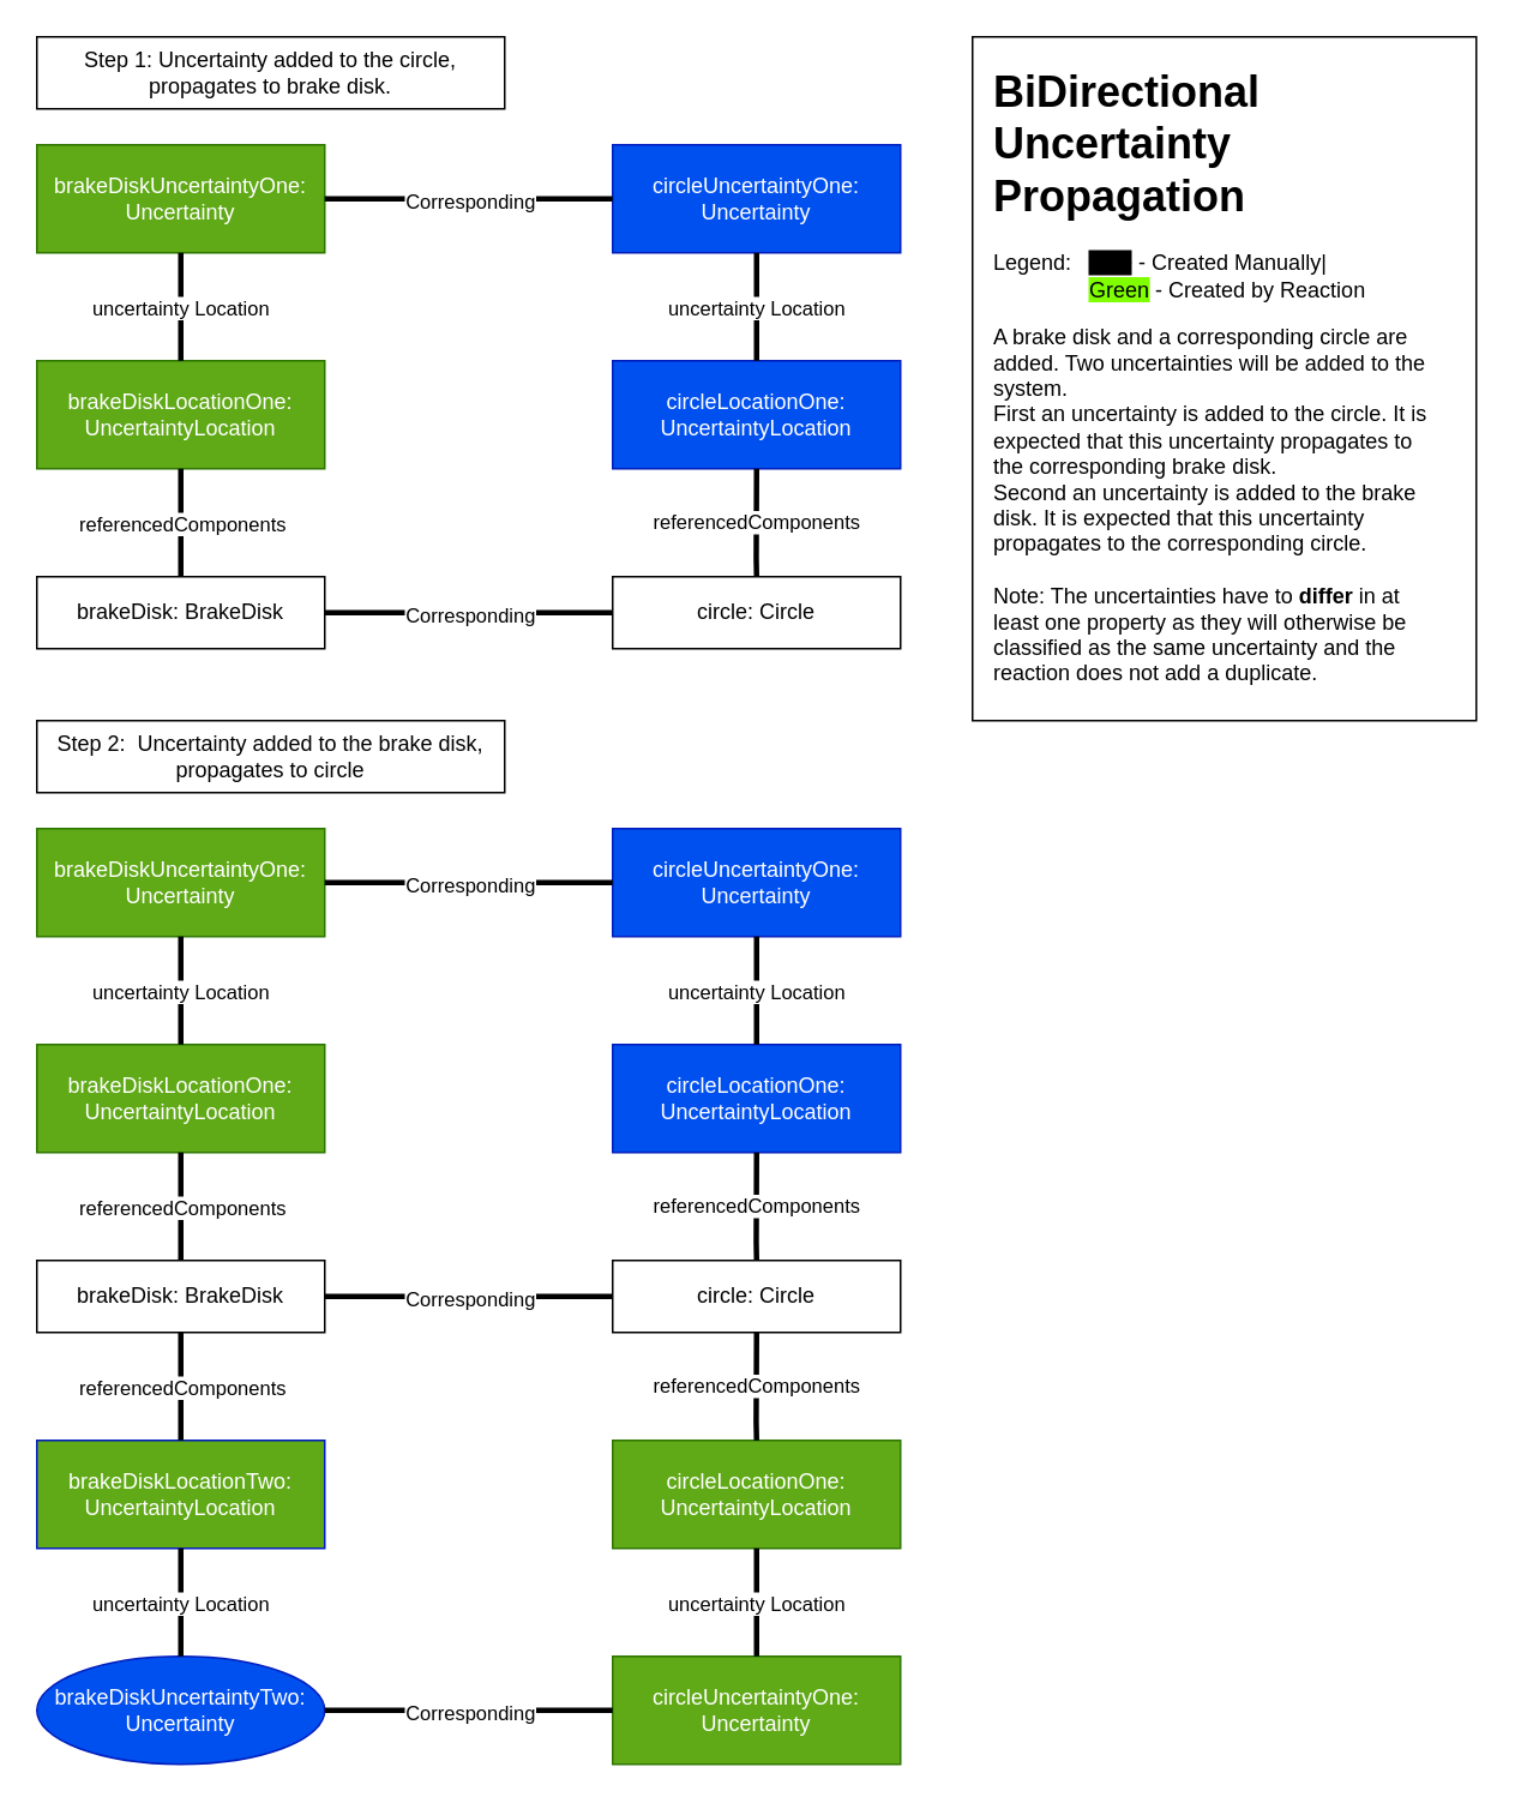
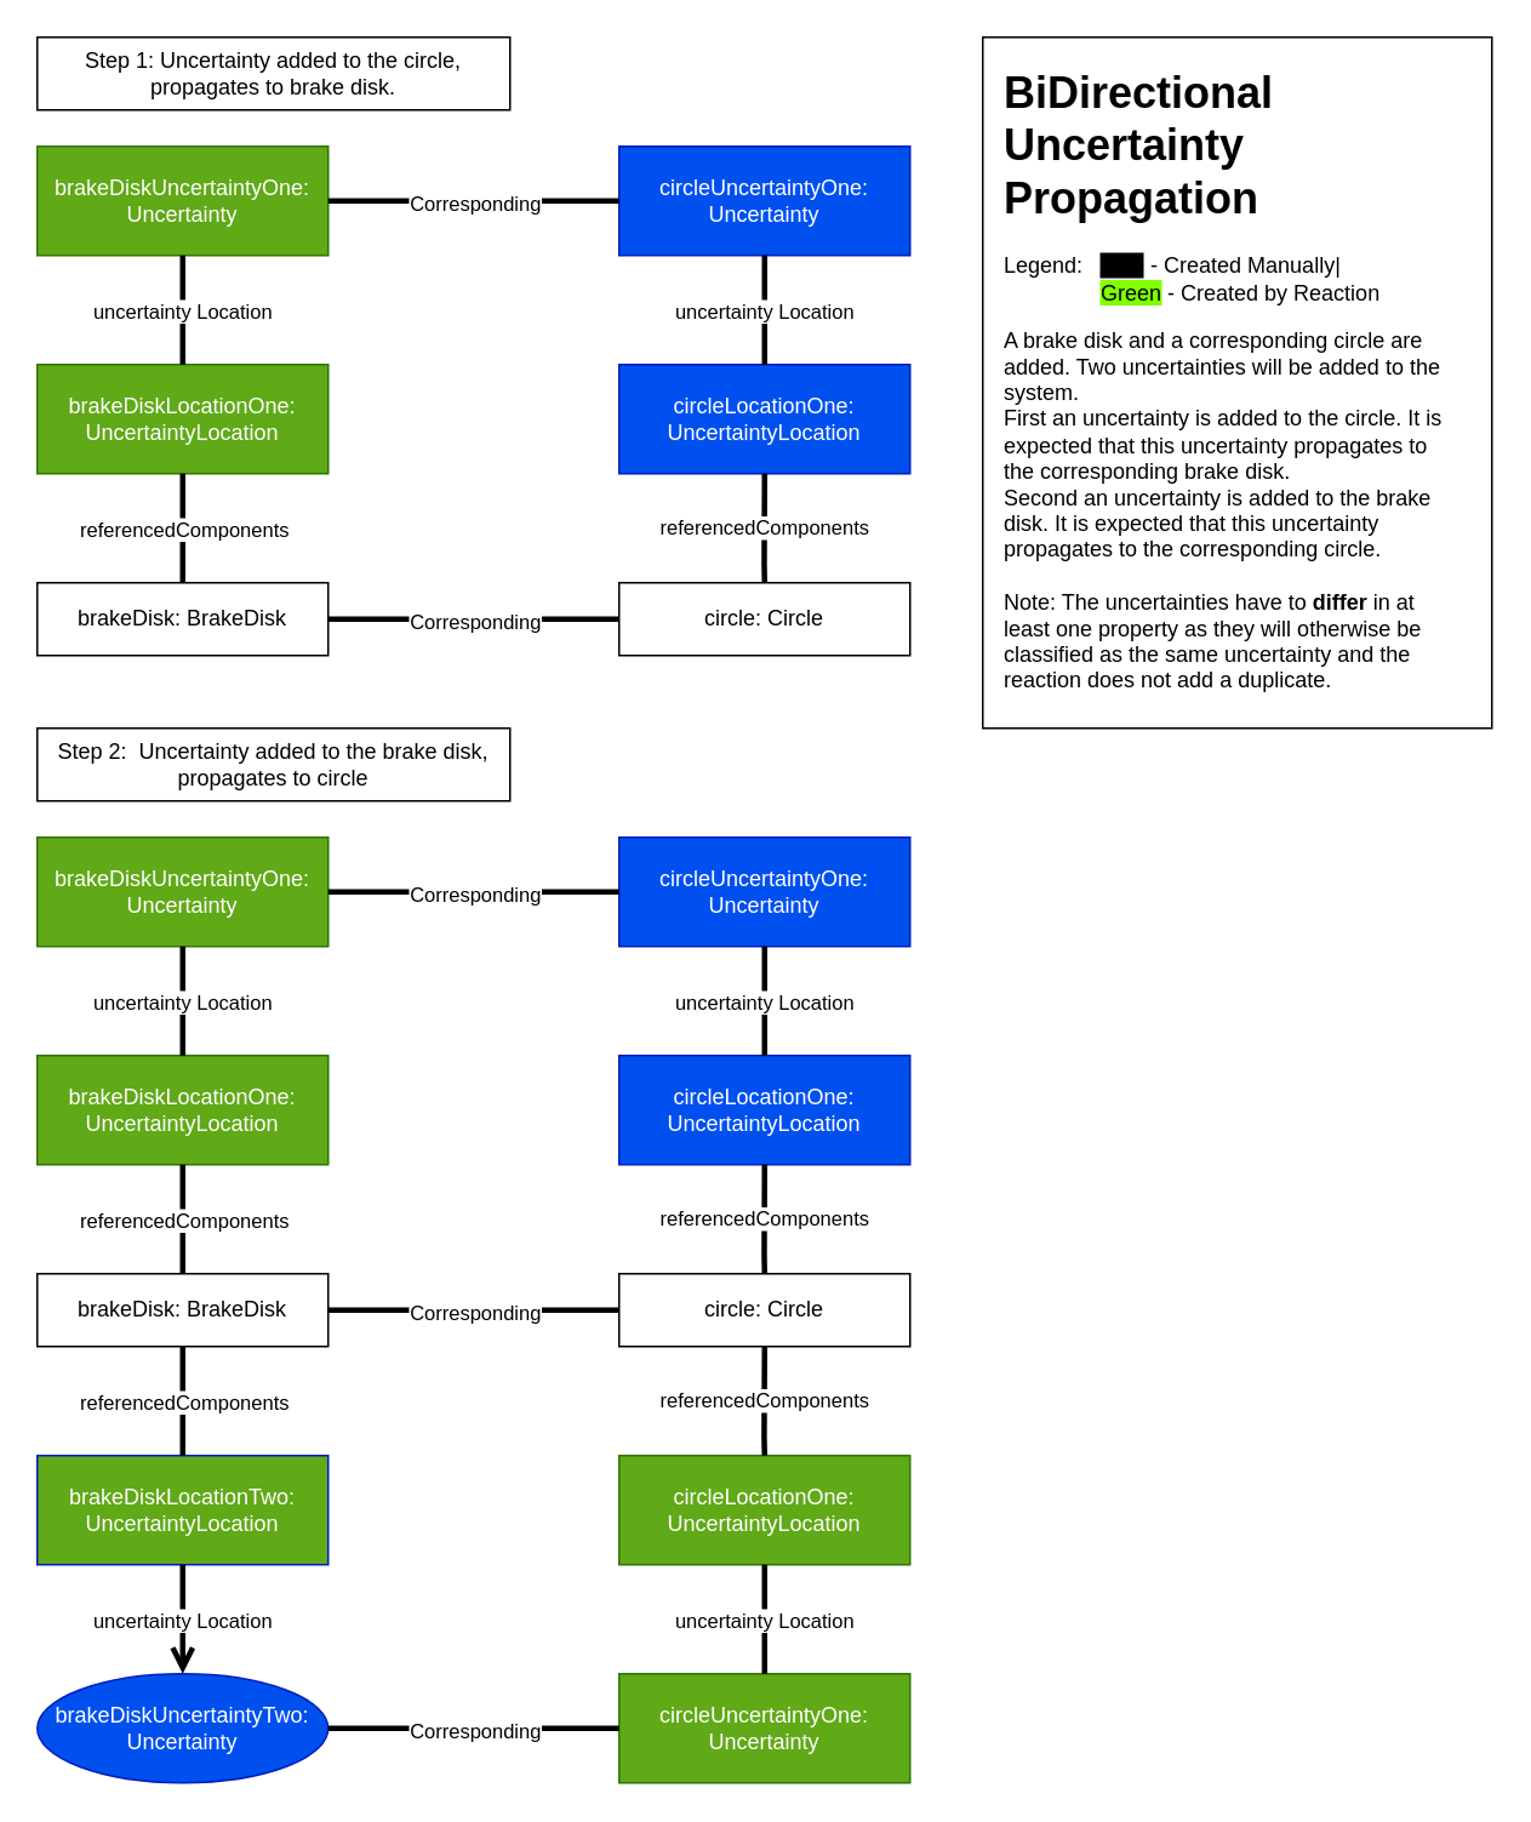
  <mxCell id="0" />
  <mxCell id="1" parent="0" />
  <mxCell id="2" value="brakeDiskUncertaintyOne: Uncertainty" style="html=1;whiteSpace=wrap;fillColor=#60a917;fontColor=#ffffff;strokeColor=#2D7600;" parent="1" vertex="1"><mxGeometry x="20" y="80" width="160" height="60" as="geometry" /></mxCell>
  <mxCell id="3" value="circleUncertaintyOne: Uncertainty" style="html=1;whiteSpace=wrap;fillColor=#0050ef;fontColor=#ffffff;strokeColor=#001DBC;" parent="1" vertex="1"><mxGeometry x="340" y="80" width="160" height="60" as="geometry" /></mxCell>
  <mxCell id="4" value="" style="endArrow=none;startArrow=none;endFill=0;startFill=0;endSize=8;html=1;verticalAlign=bottom;labelBackgroundColor=none;strokeWidth=3;rounded=0;entryX=0;entryY=0.5;entryDx=0;entryDy=0;exitX=1;exitY=0.5;exitDx=0;exitDy=0;" parent="1" source="2" target="3" edge="1"><mxGeometry width="160" relative="1" as="geometry"><mxPoint x="200" y="110" as="sourcePoint" /><mxPoint x="320" y="114" as="targetPoint" /></mxGeometry></mxCell>
  <mxCell id="5" value="Corresponding" style="edgeLabel;html=1;align=center;verticalAlign=middle;resizable=0;points=[];" parent="4" vertex="1" connectable="0"><mxGeometry x="0.005" y="-1" relative="1" as="geometry"><mxPoint as="offset" /></mxGeometry></mxCell>
  <mxCell id="6" value="brakeDiskLocationOne: UncertaintyLocation" style="html=1;whiteSpace=wrap;fillColor=#60a917;fontColor=#ffffff;strokeColor=#2D7600;" parent="1" vertex="1"><mxGeometry x="20" y="200" width="160" height="60" as="geometry" /></mxCell>
  <mxCell id="7" value="" style="endArrow=none;startArrow=none;endFill=0;startFill=0;endSize=8;html=1;verticalAlign=bottom;labelBackgroundColor=none;strokeWidth=3;rounded=0;exitX=0.5;exitY=1;exitDx=0;exitDy=0;entryX=0.5;entryY=0;entryDx=0;entryDy=0;" parent="1" source="2" target="6" edge="1"><mxGeometry width="160" relative="1" as="geometry"><mxPoint x="120" y="160" as="sourcePoint" /><mxPoint x="120" y="180" as="targetPoint" /></mxGeometry></mxCell>
  <mxCell id="8" value="uncertainty Location" style="edgeLabel;html=1;align=center;verticalAlign=middle;resizable=0;points=[];" parent="7" vertex="1" connectable="0"><mxGeometry x="0.005" y="-1" relative="1" as="geometry"><mxPoint as="offset" /></mxGeometry></mxCell>
  <mxCell id="9" value="circleLocationOne: UncertaintyLocation" style="html=1;whiteSpace=wrap;fillColor=#0050ef;fontColor=#ffffff;strokeColor=#001DBC;" parent="1" vertex="1"><mxGeometry x="340" y="200" width="160" height="60" as="geometry" /></mxCell>
  <mxCell id="10" value="" style="endArrow=none;startArrow=none;endFill=0;startFill=0;endSize=8;html=1;verticalAlign=bottom;labelBackgroundColor=none;strokeWidth=3;rounded=0;exitX=0.5;exitY=1;exitDx=0;exitDy=0;entryX=0.5;entryY=0;entryDx=0;entryDy=0;" parent="1" source="3" target="9" edge="1"><mxGeometry width="160" relative="1" as="geometry"><mxPoint x="420" y="150" as="sourcePoint" /><mxPoint x="420" y="190" as="targetPoint" /></mxGeometry></mxCell>
  <mxCell id="11" value="uncertainty Location" style="edgeLabel;html=1;align=center;verticalAlign=middle;resizable=0;points=[];" parent="10" vertex="1" connectable="0"><mxGeometry x="0.005" y="-1" relative="1" as="geometry"><mxPoint as="offset" /></mxGeometry></mxCell>
  <mxCell id="12" value="brakeDisk: BrakeDisk" style="html=1;whiteSpace=wrap;" parent="1" vertex="1"><mxGeometry x="20" y="320" width="160" height="40" as="geometry" /></mxCell>
  <mxCell id="13" value="" style="endArrow=none;startArrow=none;endFill=0;startFill=0;endSize=8;html=1;verticalAlign=bottom;labelBackgroundColor=none;strokeWidth=3;rounded=0;exitX=0.5;exitY=1;exitDx=0;exitDy=0;entryX=0.5;entryY=0;entryDx=0;entryDy=0;" parent="1" source="6" target="12" edge="1"><mxGeometry width="160" relative="1" as="geometry"><mxPoint x="140" y="260" as="sourcePoint" /><mxPoint x="140" y="320" as="targetPoint" /><Array as="points"><mxPoint x="100" y="310" /></Array></mxGeometry></mxCell>
  <mxCell id="14" value="referencedComponents" style="edgeLabel;html=1;align=center;verticalAlign=middle;resizable=0;points=[];" parent="13" vertex="1" connectable="0"><mxGeometry x="0.005" y="-1" relative="1" as="geometry"><mxPoint x="1" as="offset" /></mxGeometry></mxCell>
  <mxCell id="15" value="" style="endArrow=none;startArrow=none;endFill=0;startFill=0;endSize=8;html=1;verticalAlign=bottom;labelBackgroundColor=none;strokeWidth=3;rounded=0;exitX=0.5;exitY=1;exitDx=0;exitDy=0;entryX=0.5;entryY=0;entryDx=0;entryDy=0;" parent="1" source="9" target="17" edge="1"><mxGeometry width="160" relative="1" as="geometry"><mxPoint x="420" y="270" as="sourcePoint" /><mxPoint x="420" y="300" as="targetPoint" /><Array as="points"><mxPoint x="419.81" y="310" /></Array></mxGeometry></mxCell>
  <mxCell id="16" value="referencedComponents" style="edgeLabel;html=1;align=center;verticalAlign=middle;resizable=0;points=[];" parent="15" vertex="1" connectable="0"><mxGeometry x="0.005" y="-1" relative="1" as="geometry"><mxPoint x="1" as="offset" /></mxGeometry></mxCell>
  <mxCell id="17" value="circle: Circle" style="html=1;whiteSpace=wrap;" parent="1" vertex="1"><mxGeometry x="340" y="320" width="160" height="40" as="geometry" /></mxCell>
  <mxCell id="18" value="" style="endArrow=none;startArrow=none;endFill=0;startFill=0;endSize=8;html=1;verticalAlign=bottom;labelBackgroundColor=none;strokeWidth=3;rounded=0;entryX=0;entryY=0.5;entryDx=0;entryDy=0;exitX=1;exitY=0.5;exitDx=0;exitDy=0;" parent="1" source="12" target="17" edge="1"><mxGeometry width="160" relative="1" as="geometry"><mxPoint x="170" y="319.68" as="sourcePoint" /><mxPoint x="330" y="319.68" as="targetPoint" /></mxGeometry></mxCell>
  <mxCell id="19" value="Corresponding" style="edgeLabel;html=1;align=center;verticalAlign=middle;resizable=0;points=[];" parent="18" vertex="1" connectable="0"><mxGeometry x="0.005" y="-1" relative="1" as="geometry"><mxPoint as="offset" /></mxGeometry></mxCell>
  <mxCell id="20" value="" style="rounded=0;whiteSpace=wrap;html=1;" parent="1" vertex="1"><mxGeometry x="540" y="20" width="280" height="380" as="geometry" /></mxCell>
  <mxCell id="21" value="&lt;h1 style=&quot;margin-top: 0px;&quot;&gt;BiDirectional&lt;br&gt;Uncertainty Propagation&lt;/h1&gt;&lt;p&gt;Legend: &lt;span style=&quot;white-space: pre;&quot;&gt;&#09;&lt;/span&gt;&lt;span style=&quot;background-color: light-dark(rgb(0, 0, 0), rgb(0, 0, 255));&quot;&gt;Blue&lt;/span&gt; - Created Manually|&lt;br&gt;&lt;span style=&quot;white-space: pre;&quot;&gt;&#09;&lt;/span&gt;&lt;span style=&quot;white-space: pre;&quot;&gt;&#09;&lt;/span&gt;&lt;span style=&quot;background-color: rgb(128, 255, 0);&quot;&gt;&lt;font style=&quot;color: rgb(0, 0, 0);&quot;&gt;Green&lt;/font&gt;&lt;/span&gt; - Created by Reaction&lt;br&gt;&lt;/p&gt;&lt;p&gt;A brake disk and a corresponding circle are added. Two uncertainties will be added to the system.&amp;nbsp;&lt;br&gt;First an uncertainty is added to the circle. It is expected that this uncertainty propagates to the corresponding brake disk.&lt;br&gt;Second an uncertainty is added to the brake disk. It is expected that this uncertainty propagates to the corresponding circle.&lt;br&gt;&lt;br&gt;Note: The uncertainties have to &lt;b&gt;differ&lt;/b&gt; in at least one property as they will otherwise be classified as the same uncertainty and the reaction does not add a duplicate.&lt;/p&gt;" style="text;html=1;whiteSpace=wrap;overflow=hidden;rounded=0;" parent="1" vertex="1"><mxGeometry x="550" y="30" width="250" height="350" as="geometry" /></mxCell>
  <mxCell id="22" value="Step 1: Uncertainty added to the circle, propagates to brake disk." style="rounded=0;whiteSpace=wrap;html=1;" parent="1" vertex="1"><mxGeometry x="20" y="20" width="260" height="40" as="geometry" /></mxCell>
  <mxCell id="23" value="brakeDiskUncertaintyOne: Uncertainty" style="html=1;whiteSpace=wrap;fillColor=#60a917;fontColor=#ffffff;strokeColor=#2D7600;" vertex="1" parent="1"><mxGeometry x="20" y="460" width="160" height="60" as="geometry" /></mxCell>
  <mxCell id="24" value="circleUncertaintyOne: Uncertainty" style="html=1;whiteSpace=wrap;fillColor=#0050ef;fontColor=#ffffff;strokeColor=#001DBC;" vertex="1" parent="1"><mxGeometry x="340" y="460" width="160" height="60" as="geometry" /></mxCell>
  <mxCell id="25" value="" style="endArrow=none;startArrow=none;endFill=0;startFill=0;endSize=8;html=1;verticalAlign=bottom;labelBackgroundColor=none;strokeWidth=3;rounded=0;entryX=0;entryY=0.5;entryDx=0;entryDy=0;exitX=1;exitY=0.5;exitDx=0;exitDy=0;" edge="1" parent="1" source="23" target="24"><mxGeometry width="160" relative="1" as="geometry"><mxPoint x="200" y="490" as="sourcePoint" /><mxPoint x="320" y="494" as="targetPoint" /></mxGeometry></mxCell>
  <mxCell id="26" value="Corresponding" style="edgeLabel;html=1;align=center;verticalAlign=middle;resizable=0;points=[];" vertex="1" connectable="0" parent="25"><mxGeometry x="0.005" y="-1" relative="1" as="geometry"><mxPoint as="offset" /></mxGeometry></mxCell>
  <mxCell id="27" value="brakeDiskLocationOne: UncertaintyLocation" style="html=1;whiteSpace=wrap;fillColor=#60a917;fontColor=#ffffff;strokeColor=#2D7600;" vertex="1" parent="1"><mxGeometry x="20" y="580" width="160" height="60" as="geometry" /></mxCell>
  <mxCell id="28" value="" style="endArrow=none;startArrow=none;endFill=0;startFill=0;endSize=8;html=1;verticalAlign=bottom;labelBackgroundColor=none;strokeWidth=3;rounded=0;exitX=0.5;exitY=1;exitDx=0;exitDy=0;entryX=0.5;entryY=0;entryDx=0;entryDy=0;" edge="1" parent="1" source="23" target="27"><mxGeometry width="160" relative="1" as="geometry"><mxPoint x="120" y="540" as="sourcePoint" /><mxPoint x="120" y="560" as="targetPoint" /></mxGeometry></mxCell>
  <mxCell id="29" value="uncertainty Location" style="edgeLabel;html=1;align=center;verticalAlign=middle;resizable=0;points=[];" vertex="1" connectable="0" parent="28"><mxGeometry x="0.005" y="-1" relative="1" as="geometry"><mxPoint as="offset" /></mxGeometry></mxCell>
  <mxCell id="30" value="circleLocationOne: UncertaintyLocation" style="html=1;whiteSpace=wrap;fillColor=#0050ef;fontColor=#ffffff;strokeColor=#001DBC;" vertex="1" parent="1"><mxGeometry x="340" y="580" width="160" height="60" as="geometry" /></mxCell>
  <mxCell id="31" value="" style="endArrow=none;startArrow=none;endFill=0;startFill=0;endSize=8;html=1;verticalAlign=bottom;labelBackgroundColor=none;strokeWidth=3;rounded=0;exitX=0.5;exitY=1;exitDx=0;exitDy=0;entryX=0.5;entryY=0;entryDx=0;entryDy=0;" edge="1" parent="1" source="24" target="30"><mxGeometry width="160" relative="1" as="geometry"><mxPoint x="420" y="530" as="sourcePoint" /><mxPoint x="420" y="570" as="targetPoint" /></mxGeometry></mxCell>
  <mxCell id="32" value="uncertainty Location" style="edgeLabel;html=1;align=center;verticalAlign=middle;resizable=0;points=[];" vertex="1" connectable="0" parent="31"><mxGeometry x="0.005" y="-1" relative="1" as="geometry"><mxPoint as="offset" /></mxGeometry></mxCell>
  <mxCell id="33" value="brakeDisk: BrakeDisk" style="html=1;whiteSpace=wrap;" vertex="1" parent="1"><mxGeometry x="20" y="700" width="160" height="40" as="geometry" /></mxCell>
  <mxCell id="34" value="" style="endArrow=none;startArrow=none;endFill=0;startFill=0;endSize=8;html=1;verticalAlign=bottom;labelBackgroundColor=none;strokeWidth=3;rounded=0;exitX=0.5;exitY=1;exitDx=0;exitDy=0;entryX=0.5;entryY=0;entryDx=0;entryDy=0;" edge="1" parent="1" source="27" target="33"><mxGeometry width="160" relative="1" as="geometry"><mxPoint x="140" y="640" as="sourcePoint" /><mxPoint x="140" y="700" as="targetPoint" /><Array as="points"><mxPoint x="100" y="690" /></Array></mxGeometry></mxCell>
  <mxCell id="35" value="referencedComponents" style="edgeLabel;html=1;align=center;verticalAlign=middle;resizable=0;points=[];" vertex="1" connectable="0" parent="34"><mxGeometry x="0.005" y="-1" relative="1" as="geometry"><mxPoint x="1" as="offset" /></mxGeometry></mxCell>
  <mxCell id="36" value="" style="endArrow=none;startArrow=none;endFill=0;startFill=0;endSize=8;html=1;verticalAlign=bottom;labelBackgroundColor=none;strokeWidth=3;rounded=0;exitX=0.5;exitY=1;exitDx=0;exitDy=0;entryX=0.5;entryY=0;entryDx=0;entryDy=0;" edge="1" parent="1" source="30" target="38"><mxGeometry width="160" relative="1" as="geometry"><mxPoint x="420" y="650" as="sourcePoint" /><mxPoint x="420" y="680" as="targetPoint" /><Array as="points"><mxPoint x="419.81" y="690" /></Array></mxGeometry></mxCell>
  <mxCell id="37" value="referencedComponents" style="edgeLabel;html=1;align=center;verticalAlign=middle;resizable=0;points=[];" vertex="1" connectable="0" parent="36"><mxGeometry x="0.005" y="-1" relative="1" as="geometry"><mxPoint x="1" as="offset" /></mxGeometry></mxCell>
  <mxCell id="38" value="circle: Circle" style="html=1;whiteSpace=wrap;" vertex="1" parent="1"><mxGeometry x="340" y="700" width="160" height="40" as="geometry" /></mxCell>
  <mxCell id="39" value="" style="endArrow=none;startArrow=none;endFill=0;startFill=0;endSize=8;html=1;verticalAlign=bottom;labelBackgroundColor=none;strokeWidth=3;rounded=0;entryX=0;entryY=0.5;entryDx=0;entryDy=0;exitX=1;exitY=0.5;exitDx=0;exitDy=0;" edge="1" parent="1" source="33" target="38"><mxGeometry width="160" relative="1" as="geometry"><mxPoint x="170" y="699.68" as="sourcePoint" /><mxPoint x="330" y="699.68" as="targetPoint" /></mxGeometry></mxCell>
  <mxCell id="40" value="Corresponding" style="edgeLabel;html=1;align=center;verticalAlign=middle;resizable=0;points=[];" vertex="1" connectable="0" parent="39"><mxGeometry x="0.005" y="-1" relative="1" as="geometry"><mxPoint as="offset" /></mxGeometry></mxCell>
  <mxCell id="41" value="brakeDiskLocationTwo: UncertaintyLocation" style="html=1;whiteSpace=wrap;fillColor=#60a917;fontColor=#ffffff;strokeColor=#001DBC;" vertex="1" parent="1"><mxGeometry x="20" y="800" width="160" height="60" as="geometry" /></mxCell>
  <mxCell id="42" value="brakeDiskUncertaintyTwo: Uncertainty" style="ellipse;html=1;whiteSpace=wrap;fillColor=#0050ef;fontColor=#ffffff;strokeColor=#001DBC;" vertex="1" parent="1"><mxGeometry x="20" y="920" width="160" height="60" as="geometry" /></mxCell>
- <mxCell id="43" value="" style="endArrow=none;startArrow=none;endFill=0;startFill=0;endSize=8;html=1;verticalAlign=bottom;labelBackgroundColor=none;strokeWidth=3;rounded=0;entryX=0.5;entryY=0;entryDx=0;entryDy=0;exitX=0.5;exitY=1;exitDx=0;exitDy=0;" edge="1" parent="1" source="41" target="42"><mxGeometry width="160" relative="1" as="geometry"><mxPoint x="120" y="870" as="sourcePoint" /><mxPoint x="120" y="800" as="targetPoint" /></mxGeometry></mxCell>
+ <mxCell id="43" value="" style="endArrow=open;startArrow=none;endFill=0;startFill=0;endSize=8;html=1;verticalAlign=bottom;labelBackgroundColor=none;strokeWidth=3;rounded=0;entryX=0.5;entryY=0;entryDx=0;entryDy=0;exitX=0.5;exitY=1;exitDx=0;exitDy=0;" edge="1" parent="1" source="41" target="42"><mxGeometry width="160" relative="1" as="geometry"><mxPoint x="120" y="870" as="sourcePoint" /><mxPoint x="120" y="800" as="targetPoint" /></mxGeometry></mxCell>
  <mxCell id="44" value="uncertainty Location" style="edgeLabel;html=1;align=center;verticalAlign=middle;resizable=0;points=[];" vertex="1" connectable="0" parent="43"><mxGeometry x="0.005" y="-1" relative="1" as="geometry"><mxPoint as="offset" /></mxGeometry></mxCell>
  <mxCell id="45" value="" style="endArrow=none;startArrow=none;endFill=0;startFill=0;endSize=8;html=1;verticalAlign=bottom;labelBackgroundColor=none;strokeWidth=3;rounded=0;exitX=0.5;exitY=1;exitDx=0;exitDy=0;entryX=0.5;entryY=0;entryDx=0;entryDy=0;" edge="1" parent="1" source="33" target="41"><mxGeometry width="160" relative="1" as="geometry"><mxPoint x="200" y="740" as="sourcePoint" /><mxPoint x="120" y="780" as="targetPoint" /><Array as="points"><mxPoint x="100" y="770" /></Array></mxGeometry></mxCell>
  <mxCell id="46" value="referencedComponents" style="edgeLabel;html=1;align=center;verticalAlign=middle;resizable=0;points=[];" vertex="1" connectable="0" parent="45"><mxGeometry x="0.005" y="-1" relative="1" as="geometry"><mxPoint x="1" as="offset" /></mxGeometry></mxCell>
  <mxCell id="47" value="circleUncertaintyOne: Uncertainty" style="html=1;whiteSpace=wrap;fillColor=#60a917;fontColor=#ffffff;strokeColor=#2D7600;" vertex="1" parent="1"><mxGeometry x="340" y="920" width="160" height="60" as="geometry" /></mxCell>
  <mxCell id="48" value="circleLocationOne: UncertaintyLocation" style="html=1;whiteSpace=wrap;fillColor=#60a917;fontColor=#ffffff;strokeColor=#2D7600;" vertex="1" parent="1"><mxGeometry x="340" y="800" width="160" height="60" as="geometry" /></mxCell>
  <mxCell id="49" value="" style="endArrow=none;startArrow=none;endFill=0;startFill=0;endSize=8;html=1;verticalAlign=bottom;labelBackgroundColor=none;strokeWidth=3;rounded=0;exitX=0.5;exitY=1;exitDx=0;exitDy=0;entryX=0.5;entryY=0;entryDx=0;entryDy=0;" edge="1" parent="1" source="38" target="48"><mxGeometry width="160" relative="1" as="geometry"><mxPoint x="410" y="750" as="sourcePoint" /><mxPoint x="410" y="790" as="targetPoint" /><Array as="points"><mxPoint x="419.77" y="790" /></Array></mxGeometry></mxCell>
  <mxCell id="50" value="referencedComponents" style="edgeLabel;html=1;align=center;verticalAlign=middle;resizable=0;points=[];" vertex="1" connectable="0" parent="49"><mxGeometry x="0.005" y="-1" relative="1" as="geometry"><mxPoint x="1" as="offset" /></mxGeometry></mxCell>
  <mxCell id="51" value="" style="endArrow=none;startArrow=none;endFill=0;startFill=0;endSize=8;html=1;verticalAlign=bottom;labelBackgroundColor=none;strokeWidth=3;rounded=0;entryX=0.5;entryY=0;entryDx=0;entryDy=0;exitX=0.5;exitY=1;exitDx=0;exitDy=0;" edge="1" parent="1" source="48" target="47"><mxGeometry width="160" relative="1" as="geometry"><mxPoint x="410" y="860" as="sourcePoint" /><mxPoint x="410" y="920" as="targetPoint" /></mxGeometry></mxCell>
  <mxCell id="52" value="uncertainty Location" style="edgeLabel;html=1;align=center;verticalAlign=middle;resizable=0;points=[];" vertex="1" connectable="0" parent="51"><mxGeometry x="0.005" y="-1" relative="1" as="geometry"><mxPoint as="offset" /></mxGeometry></mxCell>
  <mxCell id="53" value="" style="endArrow=none;startArrow=none;endFill=0;startFill=0;endSize=8;html=1;verticalAlign=bottom;labelBackgroundColor=none;strokeWidth=3;rounded=0;entryX=0;entryY=0.5;entryDx=0;entryDy=0;exitX=1;exitY=0.5;exitDx=0;exitDy=0;" edge="1" parent="1" source="42" target="47"><mxGeometry width="160" relative="1" as="geometry"><mxPoint x="190" y="949.72" as="sourcePoint" /><mxPoint x="350" y="949.72" as="targetPoint" /></mxGeometry></mxCell>
  <mxCell id="54" value="Corresponding" style="edgeLabel;html=1;align=center;verticalAlign=middle;resizable=0;points=[];" vertex="1" connectable="0" parent="53"><mxGeometry x="0.005" y="-1" relative="1" as="geometry"><mxPoint as="offset" /></mxGeometry></mxCell>
  <mxCell id="55" value="Step 2:&amp;nbsp; Uncertainty added to the brake disk, propagates to circle" style="rounded=0;whiteSpace=wrap;html=1;" vertex="1" parent="1"><mxGeometry x="20" y="400" width="260" height="40" as="geometry" /></mxCell>
